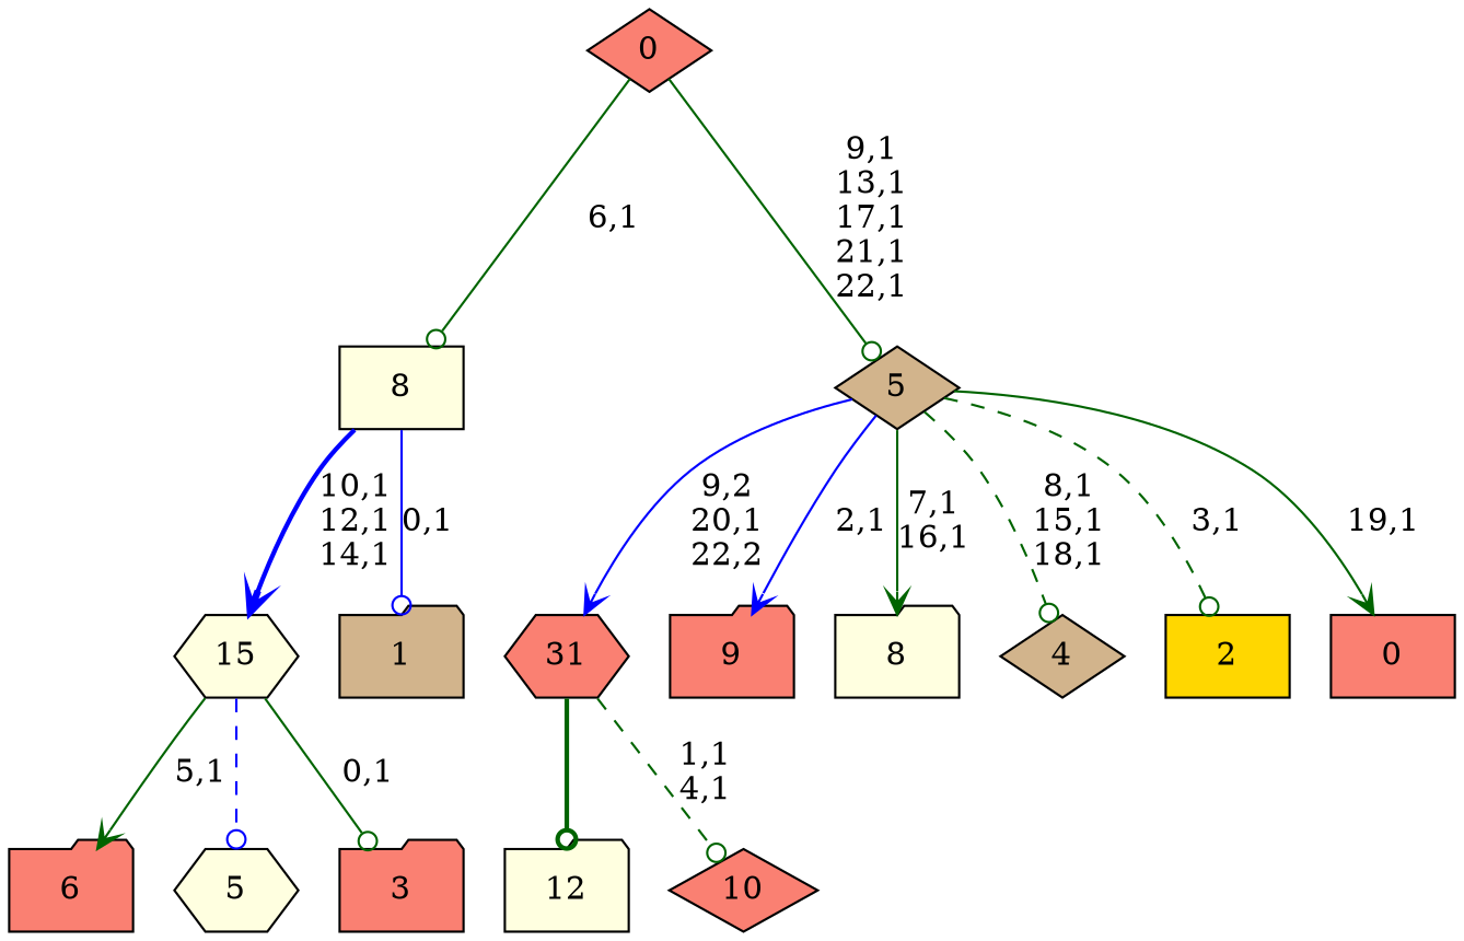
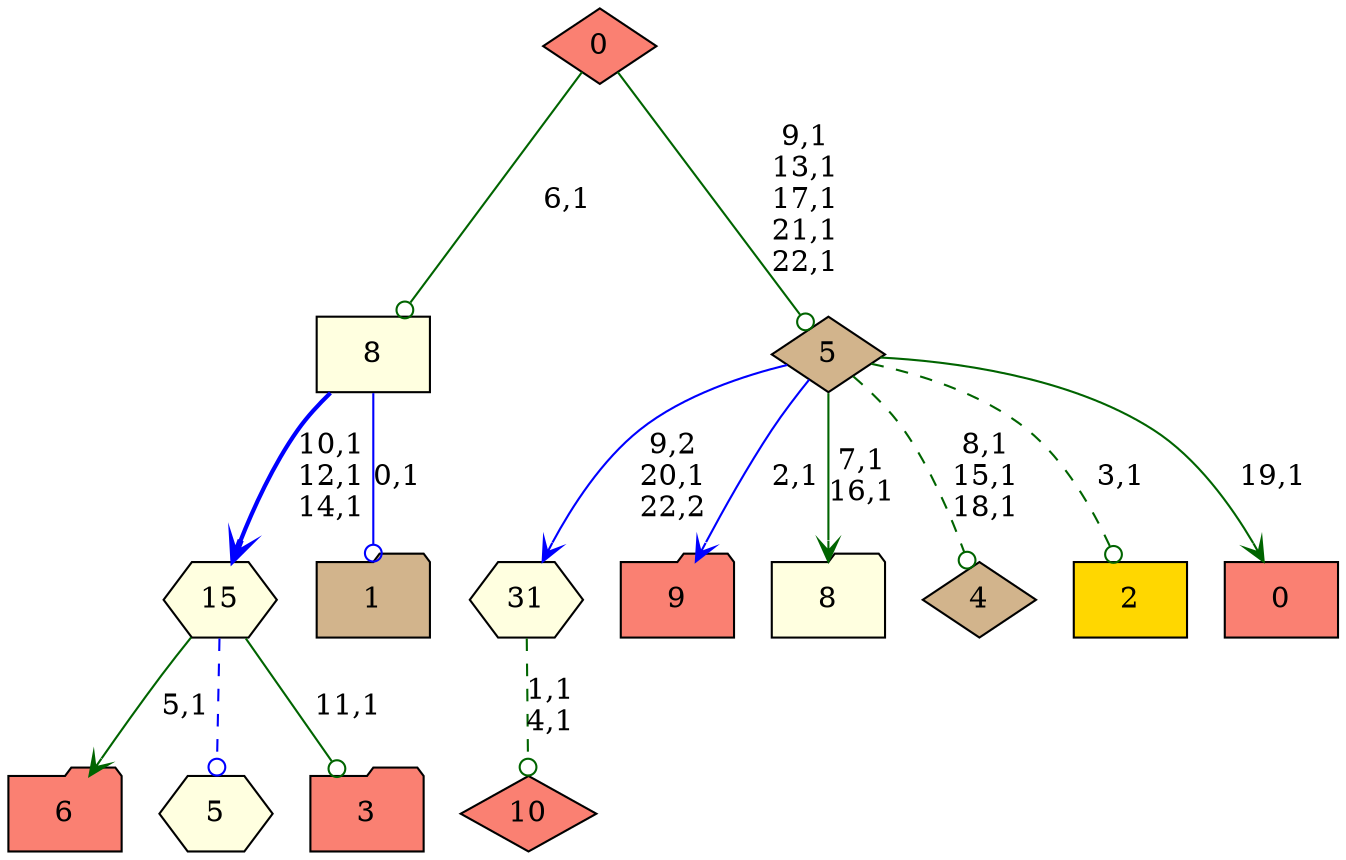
  digraph {
    node [fillcolor=salmon shape=folder style=filled]
    edge [arrowhead=odot color=darkgreen style=solid]
-   n1 [fillcolor=lightyellow label=12]
    n2 [label=10 shape=diamond]
-   31 [shape=hexagon]
+   31 [fillcolor=lightyellow shape=hexagon]
    n4 [label=9]
    n5 [fillcolor=lightyellow label=8]
    n6 [label=6]
    n7 [fillcolor=lightyellow label=5 shape=hexagon]
    n8 [fillcolor=tan label=4 shape=diamond]
    n9 [label=3]
    15 [fillcolor=lightyellow shape=hexagon]
    n11 [fillcolor=gold label=2 shape=box]
    n12 [fillcolor=tan label=1]
    8 [fillcolor=lightyellow shape=box]
    n14 [label=0 shape=box]
    5 [fillcolor=tan shape=diamond]
    0 [shape=diamond]
-   31 -> n1 [style=bold]
    31 -> n2 [label="1,1\n4,1" style=dashed]
    15 -> n6 [arrowhead=vee label="5,1"]
    15 -> n7 [color=blue style=dashed]
-   15 -> n9 [label="0,1"]
+   15 -> n9 [label="11,1"]
    8 -> 15 [arrowhead=vee color=blue label="10,1\n12,1\n14,1" style=bold]
    8 -> n12 [color=blue label="0,1"]
    5 -> 31 [arrowhead=vee color=blue label="9,2\n20,1\n22,2"]
    5 -> n4 [arrowhead=vee color=blue label="2,1"]
    5 -> n5 [arrowhead=vee label="7,1\n16,1"]
    5 -> n8 [label="8,1\n15,1\n18,1" style=dashed]
    5 -> n11 [label="3,1" style=dashed]
    5 -> n14 [arrowhead=vee label="19,1"]
    0 -> 8 [label="6,1"]
    0 -> 5 [label="9,1\n13,1\n17,1\n21,1\n22,1"]
  }
